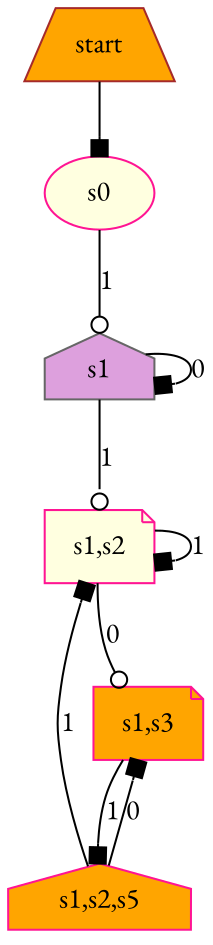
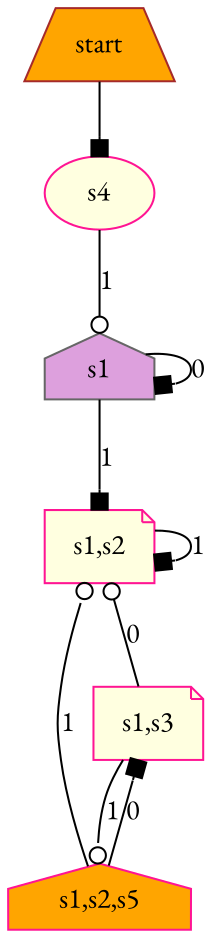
  strict digraph {
    fontname="EB Garamond"
    node [color=deeppink fillcolor=lightyellow fontname="EB Garamond" shape=house style=filled]
    edge [arrowhead=box fontname="EB Garamond"]
    n1 [color=brown fillcolor=orange label=start shape=trapezium]
-   s0 [shape=ellipse]
+   s0 [shape=ellipse label=s4]
    s1 [color=gray40 fillcolor=plum]
    n4 [fillcolor=orange label="s1,s2,s5"]
    "s1,s2" [shape=note]
-   "s1,s3" [fillcolor=orange shape=note]
+   "s1,s3" [shape=note]
    n1 -> s0
    s0 -> s1 [arrowhead=odot label=1]
    s1 -> s1 [label=0]
-   s1 -> "s1,s2" [arrowhead=odot label=1]
-   n4 -> "s1,s2" [label=1]
+   s1 -> "s1,s2" [label=1]
+   n4 -> "s1,s2" [arrowhead=odot label=1]
    n4 -> "s1,s3" [label=0]
    "s1,s2" -> "s1,s2" [label=1]
-   "s1,s2" -> "s1,s3" [arrowhead=odot label=0]
-   "s1,s3" -> n4 [label=1]
+   "s1,s3" -> "s1,s2" [arrowhead=odot label=0]
+   "s1,s3" -> n4 [arrowhead=odot label=1]
  }
